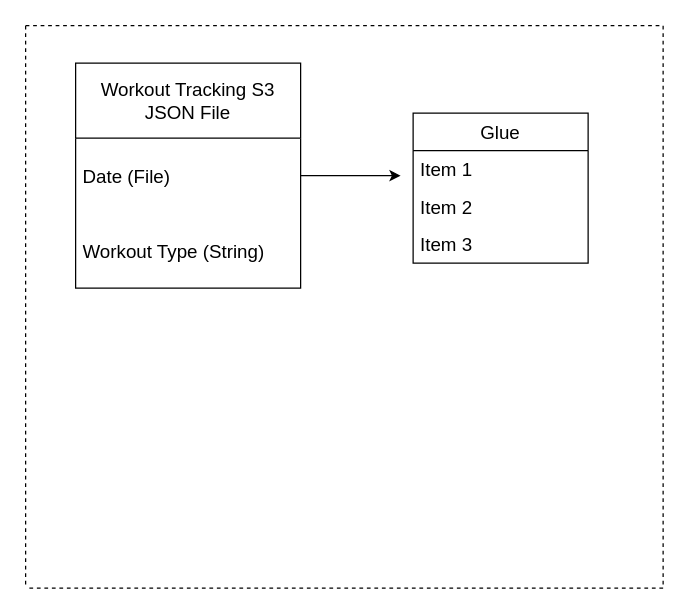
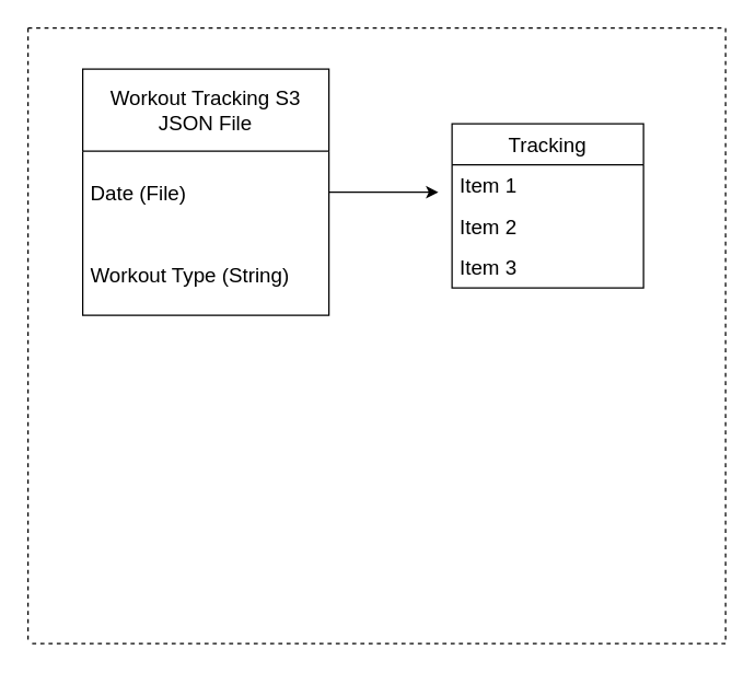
  <mxCell id="0" />
  <mxCell id="1" parent="0" />
  <mxCell id="2" value="" style="edgeStyle=none;orthogonalLoop=1;jettySize=auto;html=1;dashed=1;endArrow=none;endFill=0;" edge="1" parent="1"><mxGeometry width="80" relative="1" as="geometry"><mxPoint x="20" y="20" as="sourcePoint" /><mxPoint x="20" y="470" as="targetPoint" /><Array as="points" /></mxGeometry></mxCell>
  <mxCell id="3" value="" style="edgeStyle=none;orthogonalLoop=1;jettySize=auto;html=1;dashed=1;endArrow=none;endFill=0;" edge="1" parent="1"><mxGeometry width="80" relative="1" as="geometry"><mxPoint x="530" y="470" as="sourcePoint" /><mxPoint x="20" y="470" as="targetPoint" /><Array as="points" /></mxGeometry></mxCell>
  <mxCell id="4" value="" style="edgeStyle=none;orthogonalLoop=1;jettySize=auto;html=1;dashed=1;endArrow=none;endFill=0;" edge="1" parent="1"><mxGeometry width="80" relative="1" as="geometry"><mxPoint x="530" y="20" as="sourcePoint" /><mxPoint x="530" y="470" as="targetPoint" /><Array as="points" /></mxGeometry></mxCell>
  <mxCell id="5" value="" style="edgeStyle=none;orthogonalLoop=1;jettySize=auto;html=1;dashed=1;endArrow=none;endFill=0;" edge="1" parent="1"><mxGeometry width="80" relative="1" as="geometry"><mxPoint x="20" y="20" as="sourcePoint" /><mxPoint x="530" y="20" as="targetPoint" /><Array as="points" /></mxGeometry></mxCell>
  <mxCell id="6" style="edgeStyle=none;html=1;fontSize=15;fontColor=#000000;endArrow=classic;endFill=1;" edge="1" parent="1" source="7"><mxGeometry relative="1" as="geometry"><mxPoint x="320" y="140" as="targetPoint" /></mxGeometry></mxCell>
  <mxCell id="7" value="&lt;font color=&quot;#000000&quot;&gt;Workout Tracking S3 JSON File&lt;/font&gt;" style="swimlane;fontStyle=0;childLayout=stackLayout;horizontal=1;startSize=60;horizontalStack=0;resizeParent=1;resizeParentMax=0;resizeLast=0;collapsible=1;marginBottom=0;whiteSpace=wrap;html=1;fontSize=15;fillColor=#FFFFFF;gradientColor=none;" vertex="1" parent="1"><mxGeometry x="60" y="50" width="180" height="180" as="geometry" /></mxCell>
  <mxCell id="8" value="&lt;span style=&quot;font-size: 15px;&quot;&gt;Date (File)&lt;/span&gt;" style="text;strokeColor=none;fillColor=none;align=left;verticalAlign=middle;spacingLeft=4;spacingRight=4;overflow=hidden;points=[[0,0.5],[1,0.5]];portConstraint=eastwest;rotatable=0;whiteSpace=wrap;html=1;fontSize=18;" vertex="1" parent="7"><mxGeometry y="60" width="180" height="60" as="geometry" /></mxCell>
  <mxCell id="9" value="Workout Type (String)" style="text;strokeColor=none;fillColor=none;align=left;verticalAlign=middle;spacingLeft=4;spacingRight=4;overflow=hidden;points=[[0,0.5],[1,0.5]];portConstraint=eastwest;rotatable=0;whiteSpace=wrap;html=1;fontSize=15;" vertex="1" parent="7"><mxGeometry y="120" width="180" height="60" as="geometry" /></mxCell>
- <mxCell id="10" value="Glue" style="swimlane;fontStyle=0;childLayout=stackLayout;horizontal=1;startSize=30;horizontalStack=0;resizeParent=1;resizeParentMax=0;resizeLast=0;collapsible=1;marginBottom=0;whiteSpace=wrap;html=1;fontSize=15;fontColor=#000000;fillColor=#FFFFFF;gradientColor=none;" vertex="1" parent="1"><mxGeometry x="330" y="90" width="140" height="120" as="geometry" /></mxCell>
+ <mxCell id="10" value="Tracking" style="swimlane;fontStyle=0;childLayout=stackLayout;horizontal=1;startSize=30;horizontalStack=0;resizeParent=1;resizeParentMax=0;resizeLast=0;collapsible=1;marginBottom=0;whiteSpace=wrap;html=1;fontSize=15;fontColor=#000000;fillColor=#FFFFFF;gradientColor=none;" vertex="1" parent="1"><mxGeometry x="330" y="90" width="140" height="120" as="geometry" /></mxCell>
  <mxCell id="11" value="Item 1" style="text;strokeColor=none;fillColor=none;align=left;verticalAlign=middle;spacingLeft=4;spacingRight=4;overflow=hidden;points=[[0,0.5],[1,0.5]];portConstraint=eastwest;rotatable=0;whiteSpace=wrap;html=1;fontSize=15;fontColor=#000000;" vertex="1" parent="10"><mxGeometry y="30" width="140" height="30" as="geometry" /></mxCell>
  <mxCell id="12" value="Item 2" style="text;strokeColor=none;fillColor=none;align=left;verticalAlign=middle;spacingLeft=4;spacingRight=4;overflow=hidden;points=[[0,0.5],[1,0.5]];portConstraint=eastwest;rotatable=0;whiteSpace=wrap;html=1;fontSize=15;fontColor=#000000;" vertex="1" parent="10"><mxGeometry y="60" width="140" height="30" as="geometry" /></mxCell>
  <mxCell id="13" value="Item 3" style="text;strokeColor=none;fillColor=none;align=left;verticalAlign=middle;spacingLeft=4;spacingRight=4;overflow=hidden;points=[[0,0.5],[1,0.5]];portConstraint=eastwest;rotatable=0;whiteSpace=wrap;html=1;fontSize=15;fontColor=#000000;" vertex="1" parent="10"><mxGeometry y="90" width="140" height="30" as="geometry" /></mxCell>
